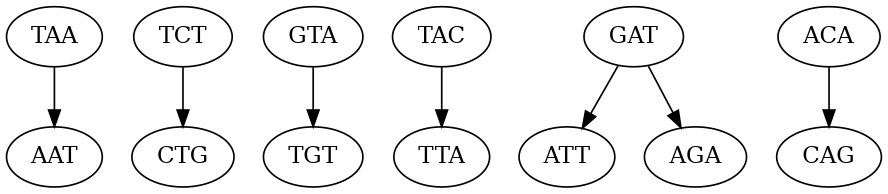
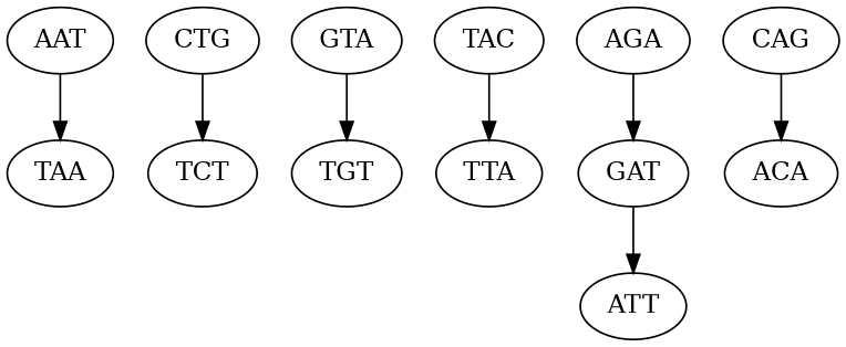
  digraph {
    TAA
    AAT
    TCT
    CTG
    GTA
    TGT
    TAC
    TTA
    GAT
    ATT
    ACA
    CAG
    AGA
-   TAA -> AAT
-   TCT -> CTG
+   AAT -> TAA
+   CTG -> TCT
    GTA -> TGT
    TAC -> TTA
    GAT -> ATT
-   ACA -> CAG
-   GAT -> AGA
+   CAG -> ACA
+   AGA -> GAT
  }
